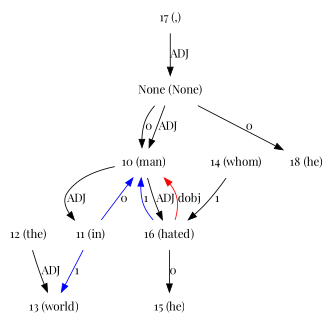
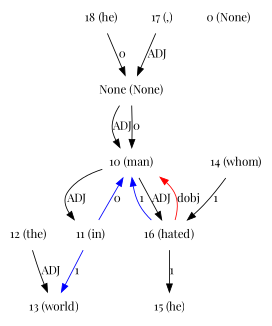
  digraph {
    fontname="Playfair Display"
    node [fontname="Playfair Display" shape=plaintext]
    edge [dir=forward fontname="Playfair Display"]
    n1 [label="None (None)"]
    n2 [label="10 (man)"]
    n3 [label="18 (he)"]
    n4 [label="11 (in)"]
    n5 [label="16 (hated)"]
    n6 [label="17 (,)"]
    n7 [label="13 (world)"]
    n8 [label="15 (he)"]
+   n9 [label="0 (None)"]
    n10 [label="14 (whom)"]
    n11 [label="12 (the)"]
    n1 -> n2 [label=ADJ]
    n1 -> n2 [label=0]
-   n1 -> n3 [label=0]
+   n3 -> n1 [label=0]
    n2 -> n4 [label=ADJ]
    n2 -> n5 [label=ADJ]
    n4 -> n2 [color=blue label=0]
    n4 -> n7 [color=blue label=1]
    n5 -> n2 [color=red label=dobj]
    n5 -> n2 [color=blue label=1]
-   n5 -> n8 [label=0]
+   n5 -> n8 [label=1]
    n6 -> n1 [label=ADJ]
    n10 -> n5 [label=1]
    n11 -> n7 [label=ADJ]
  }
